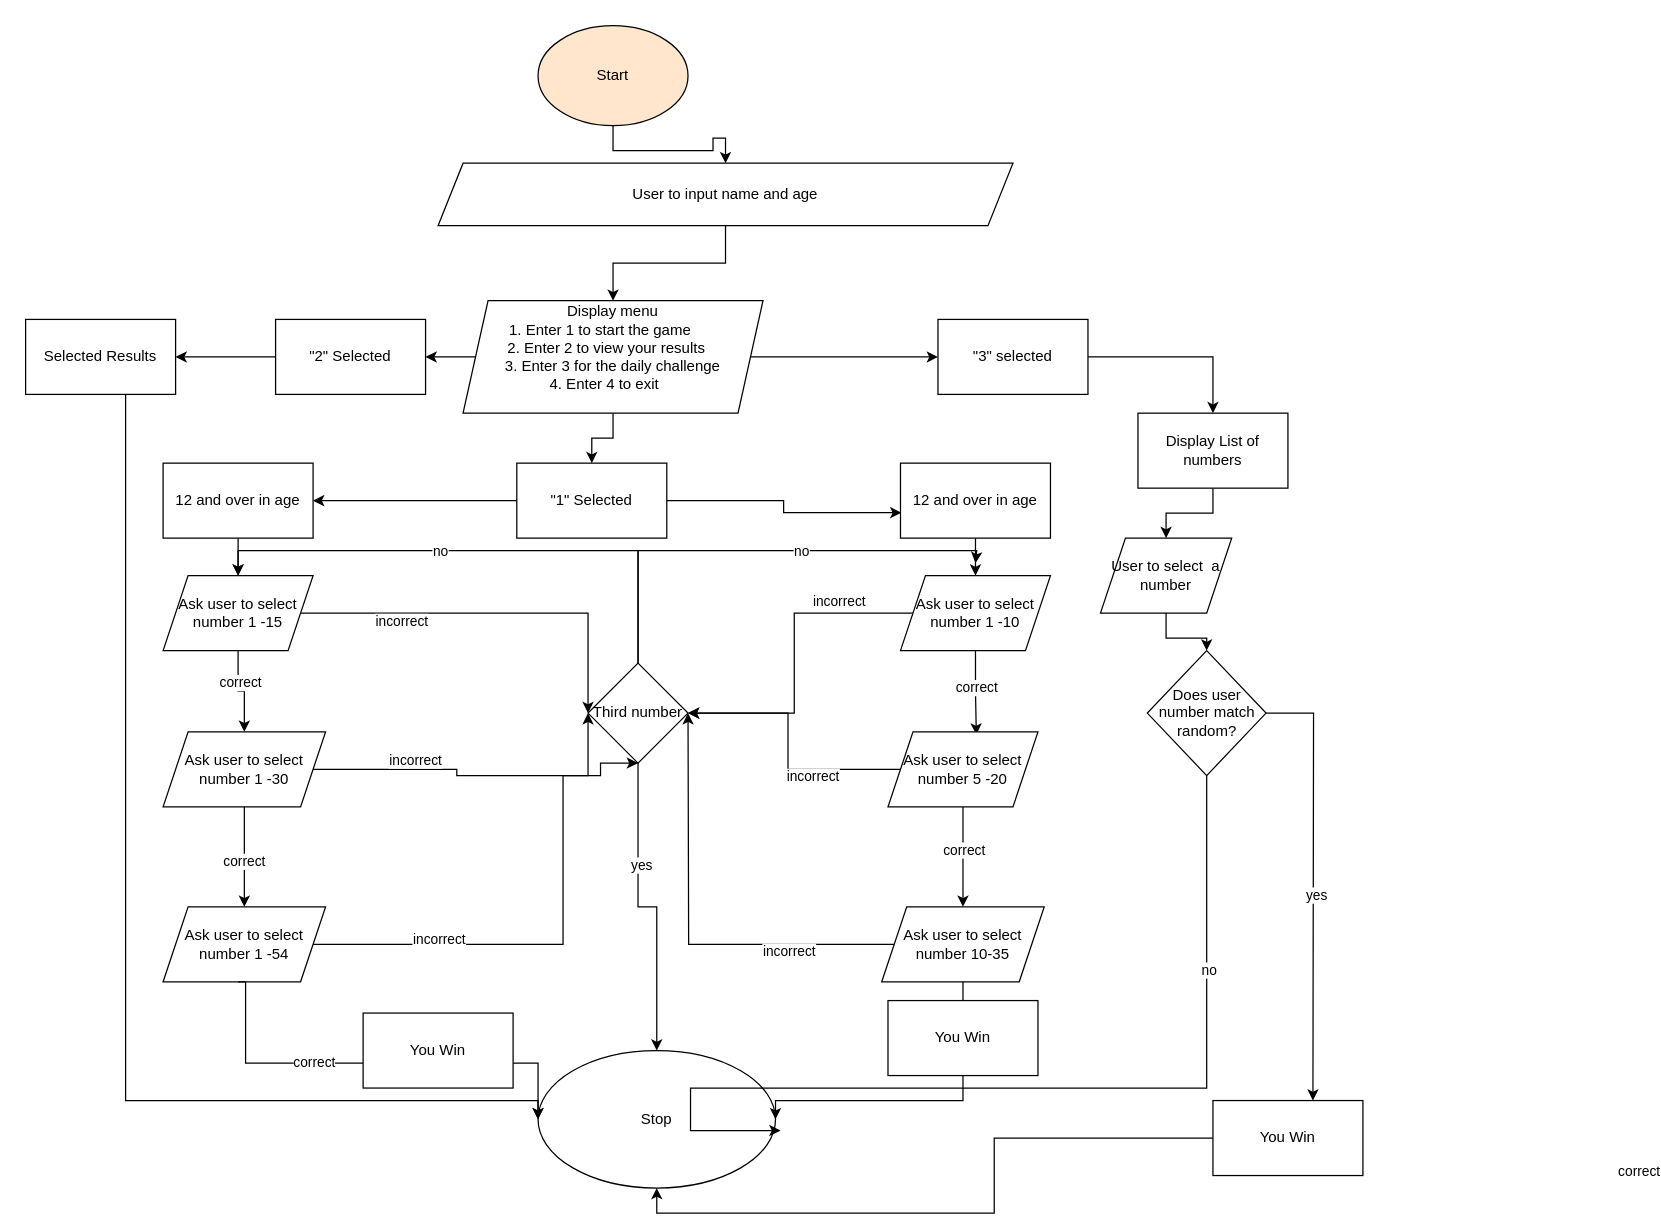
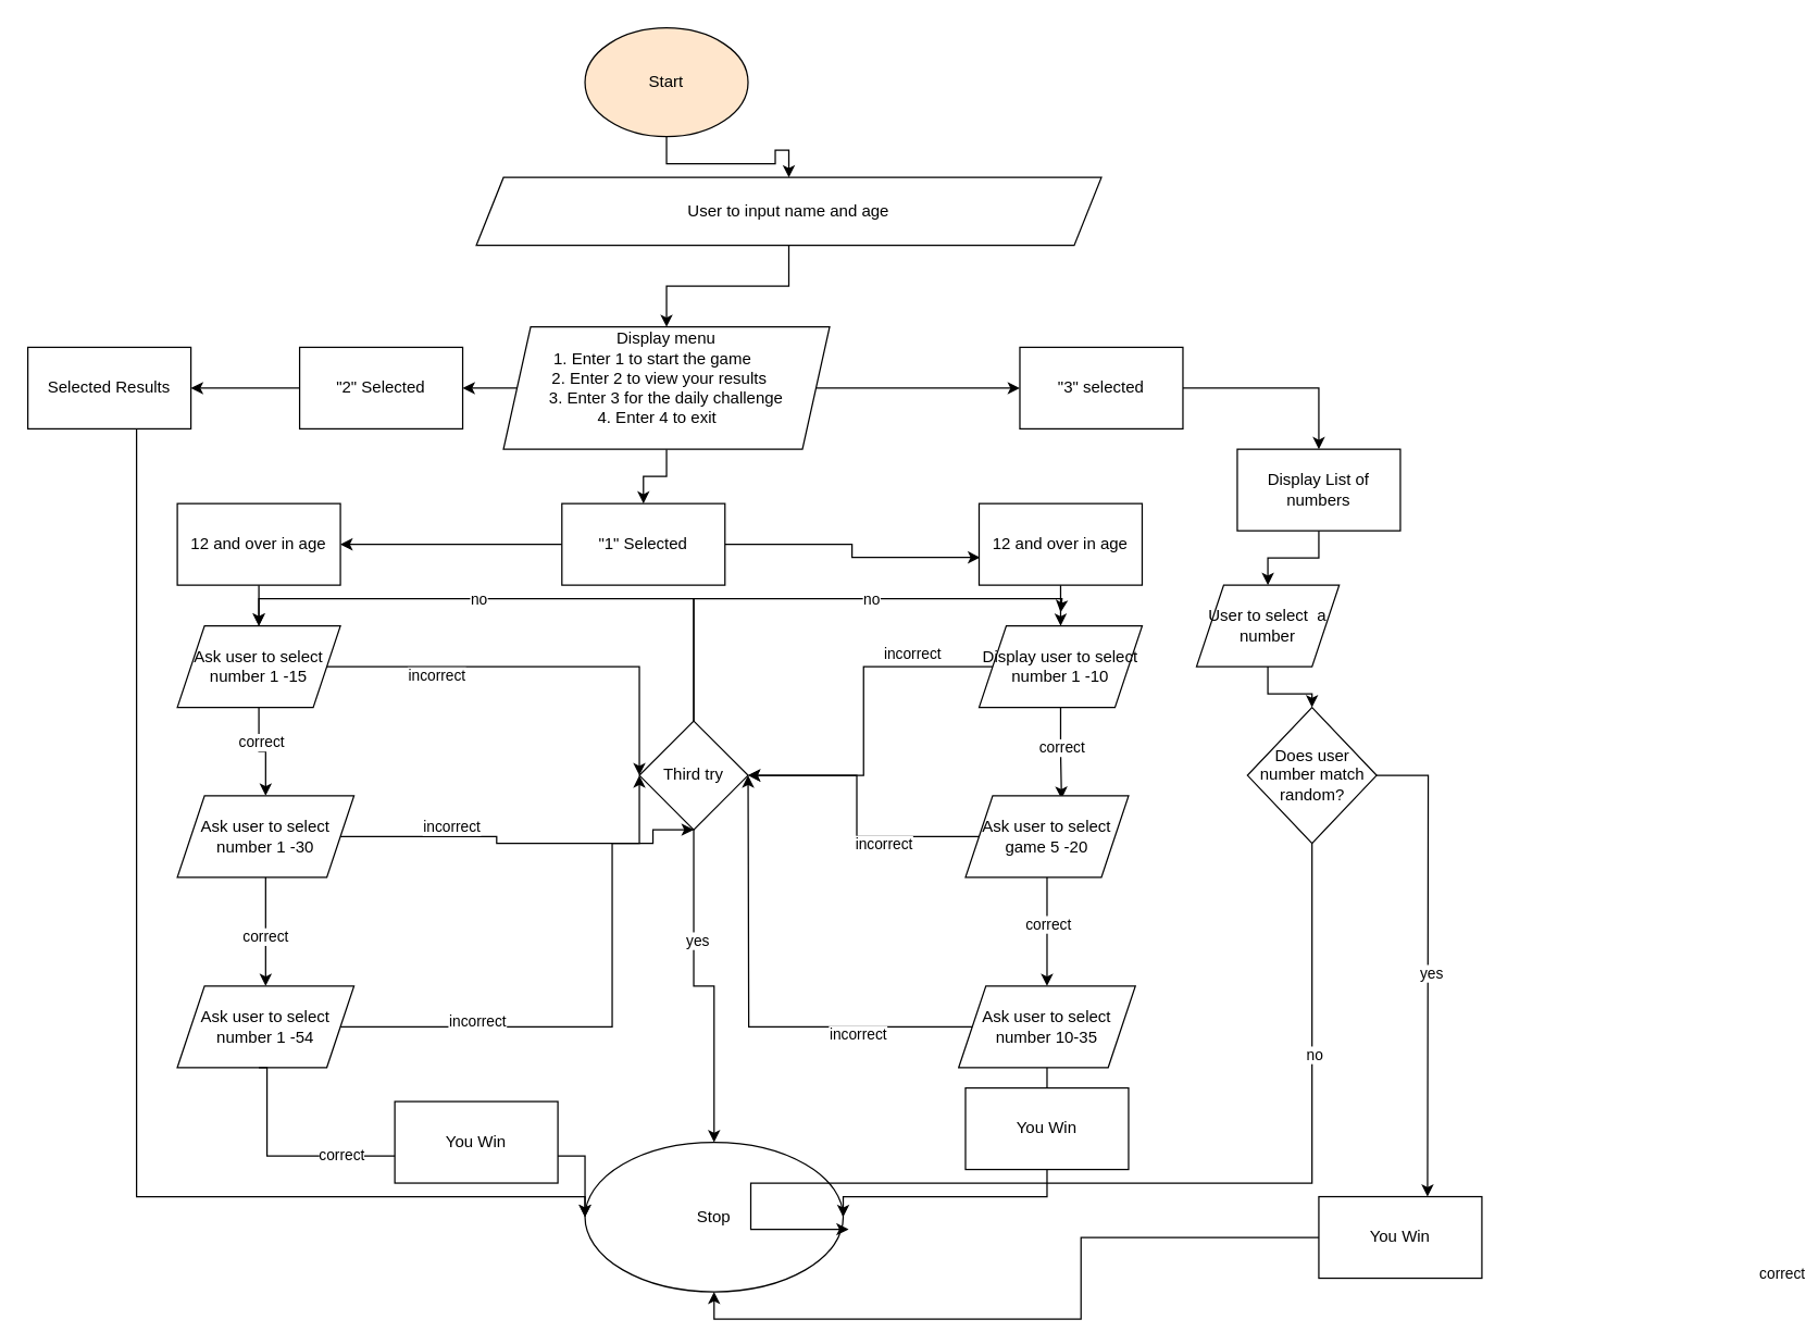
  <mxCell id="0" />
  <mxCell id="1" parent="0" />
  <mxCell id="2" style="edgeStyle=orthogonalEdgeStyle;rounded=0;orthogonalLoop=1;jettySize=auto;html=1;" parent="1" source="3" target="5" edge="1"><mxGeometry relative="1" as="geometry"><mxPoint x="490" y="160" as="targetPoint" /></mxGeometry></mxCell>
  <mxCell id="3" value="Start" style="ellipse;whiteSpace=wrap;html=1;fillColor=#ffe6cc;" parent="1" vertex="1"><mxGeometry x="430" y="20" width="120" height="80" as="geometry" /></mxCell>
  <mxCell id="4" value="" style="edgeStyle=orthogonalEdgeStyle;rounded=0;orthogonalLoop=1;jettySize=auto;html=1;" parent="1" source="5" target="9" edge="1"><mxGeometry relative="1" as="geometry" /></mxCell>
  <mxCell id="5" value="User to input name and age" style="shape=parallelogram;perimeter=parallelogramPerimeter;whiteSpace=wrap;html=1;fixedSize=1;" parent="1" vertex="1"><mxGeometry x="350" y="130" width="460" height="50" as="geometry" /></mxCell>
  <mxCell id="6" value="" style="edgeStyle=orthogonalEdgeStyle;rounded=0;orthogonalLoop=1;jettySize=auto;html=1;" parent="1" source="9" target="12" edge="1"><mxGeometry relative="1" as="geometry" /></mxCell>
  <mxCell id="7" value="" style="edgeStyle=orthogonalEdgeStyle;rounded=0;orthogonalLoop=1;jettySize=auto;html=1;" parent="1" source="9" target="56" edge="1"><mxGeometry relative="1" as="geometry" /></mxCell>
  <mxCell id="8" value="" style="edgeStyle=orthogonalEdgeStyle;rounded=0;orthogonalLoop=1;jettySize=auto;html=1;" parent="1" source="9" target="58" edge="1"><mxGeometry relative="1" as="geometry" /></mxCell>
  <mxCell id="9" value="Display menu&lt;br&gt;&lt;div&gt;1. Enter 1 to start the game&amp;nbsp; &amp;nbsp; &amp;nbsp;&amp;nbsp;&lt;/div&gt;&lt;div&gt;2. Enter 2 to view your results&amp;nbsp; &amp;nbsp;&lt;/div&gt;&lt;div&gt;3. Enter 3 for the daily challenge&lt;/div&gt;&lt;div&gt;4. Enter 4 to exit&amp;nbsp; &amp;nbsp;&amp;nbsp;&lt;/div&gt;&lt;div&gt;&lt;br&gt;&lt;/div&gt;" style="shape=parallelogram;perimeter=parallelogramPerimeter;whiteSpace=wrap;html=1;fixedSize=1;" parent="1" vertex="1"><mxGeometry x="370" y="240" width="240" height="90" as="geometry" /></mxCell>
  <mxCell id="10" value="" style="edgeStyle=orthogonalEdgeStyle;rounded=0;orthogonalLoop=1;jettySize=auto;html=1;" parent="1" source="12" target="14" edge="1"><mxGeometry relative="1" as="geometry" /></mxCell>
  <mxCell id="11" style="edgeStyle=orthogonalEdgeStyle;rounded=0;orthogonalLoop=1;jettySize=auto;html=1;entryX=0.006;entryY=0.66;entryDx=0;entryDy=0;entryPerimeter=0;" parent="1" source="12" target="35" edge="1"><mxGeometry relative="1" as="geometry" /></mxCell>
  <mxCell id="12" value="&quot;1&quot; Selected" style="whiteSpace=wrap;html=1;" parent="1" vertex="1"><mxGeometry x="413" y="370" width="120" height="60" as="geometry" /></mxCell>
  <mxCell id="13" value="" style="edgeStyle=orthogonalEdgeStyle;rounded=0;orthogonalLoop=1;jettySize=auto;html=1;" parent="1" source="14" target="19" edge="1"><mxGeometry relative="1" as="geometry" /></mxCell>
  <mxCell id="14" value="12 and over in age" style="whiteSpace=wrap;html=1;" parent="1" vertex="1"><mxGeometry x="130" y="370" width="120" height="60" as="geometry" /></mxCell>
  <mxCell id="15" value="" style="edgeStyle=orthogonalEdgeStyle;rounded=0;orthogonalLoop=1;jettySize=auto;html=1;" parent="1" source="19" target="25" edge="1"><mxGeometry relative="1" as="geometry"><Array as="points"><mxPoint x="470" y="490" /></Array></mxGeometry></mxCell>
  <mxCell id="16" value="incorrect" style="edgeLabel;html=1;align=center;verticalAlign=middle;resizable=0;points=[];" parent="15" vertex="1" connectable="0"><mxGeometry x="-0.115" y="-1" relative="1" as="geometry"><mxPoint x="293" y="-11" as="offset" /></mxGeometry></mxCell>
  <mxCell id="17" value="" style="edgeStyle=orthogonalEdgeStyle;rounded=0;orthogonalLoop=1;jettySize=auto;html=1;" parent="1" source="19" target="28" edge="1"><mxGeometry relative="1" as="geometry" /></mxCell>
  <mxCell id="18" value="correct" style="edgeLabel;html=1;align=center;verticalAlign=middle;resizable=0;points=[];" parent="17" vertex="1" connectable="0"><mxGeometry x="-0.287" y="1" relative="1" as="geometry"><mxPoint as="offset" /></mxGeometry></mxCell>
  <mxCell id="19" value="Ask user to select number 1 -15" style="shape=parallelogram;perimeter=parallelogramPerimeter;whiteSpace=wrap;html=1;fixedSize=1;" parent="1" vertex="1"><mxGeometry x="130" y="460" width="120" height="60" as="geometry" /></mxCell>
  <mxCell id="20" style="edgeStyle=orthogonalEdgeStyle;rounded=0;orthogonalLoop=1;jettySize=auto;html=1;entryX=0.5;entryY=0;entryDx=0;entryDy=0;" parent="1" source="25" target="19" edge="1"><mxGeometry relative="1" as="geometry"><Array as="points"><mxPoint x="510" y="440" /><mxPoint x="190" y="440" /></Array></mxGeometry></mxCell>
  <mxCell id="21" value="no" style="edgeLabel;html=1;align=center;verticalAlign=middle;resizable=0;points=[];" parent="20" vertex="1" connectable="0"><mxGeometry x="-0.142" relative="1" as="geometry"><mxPoint x="-65" as="offset" /></mxGeometry></mxCell>
  <mxCell id="22" style="edgeStyle=orthogonalEdgeStyle;rounded=0;orthogonalLoop=1;jettySize=auto;html=1;" parent="1" source="25" target="29" edge="1"><mxGeometry relative="1" as="geometry" /></mxCell>
  <mxCell id="23" value="yes" style="edgeLabel;html=1;align=center;verticalAlign=middle;resizable=0;points=[];" parent="22" vertex="1" connectable="0"><mxGeometry x="-0.336" y="2" relative="1" as="geometry"><mxPoint as="offset" /></mxGeometry></mxCell>
  <mxCell id="24" style="edgeStyle=orthogonalEdgeStyle;rounded=0;orthogonalLoop=1;jettySize=auto;html=1;" parent="1" source="25" edge="1"><mxGeometry relative="1" as="geometry"><mxPoint x="780" y="450" as="targetPoint" /><Array as="points"><mxPoint x="510" y="440" /><mxPoint x="781" y="440" /><mxPoint x="781" y="450" /></Array></mxGeometry></mxCell>
- <mxCell id="25" value="Third number" style="rhombus;whiteSpace=wrap;html=1;" parent="1" vertex="1"><mxGeometry x="470" y="530" width="80" height="80" as="geometry" /></mxCell>
+ <mxCell id="25" value="Third try" style="rhombus;whiteSpace=wrap;html=1;" parent="1" vertex="1"><mxGeometry x="470" y="530" width="80" height="80" as="geometry" /></mxCell>
  <mxCell id="26" value="" style="edgeStyle=orthogonalEdgeStyle;rounded=0;orthogonalLoop=1;jettySize=auto;html=1;" parent="1" source="28" target="31" edge="1"><mxGeometry relative="1" as="geometry" /></mxCell>
  <mxCell id="27" style="edgeStyle=orthogonalEdgeStyle;rounded=0;orthogonalLoop=1;jettySize=auto;html=1;entryX=0.5;entryY=1;entryDx=0;entryDy=0;" parent="1" source="28" target="25" edge="1"><mxGeometry relative="1" as="geometry"><Array as="points"><mxPoint x="365" y="615" /><mxPoint x="365" y="620" /><mxPoint x="480" y="620" /><mxPoint x="480" y="610" /></Array></mxGeometry></mxCell>
  <mxCell id="28" value="Ask user to select number 1 -30" style="shape=parallelogram;perimeter=parallelogramPerimeter;whiteSpace=wrap;html=1;fixedSize=1;" parent="1" vertex="1"><mxGeometry x="130" y="585" width="130" height="60" as="geometry" /></mxCell>
  <mxCell id="29" value="Stop" style="ellipse;whiteSpace=wrap;html=1;" parent="1" vertex="1"><mxGeometry x="430" y="840" width="190" height="110" as="geometry" /></mxCell>
  <mxCell id="30" style="edgeStyle=orthogonalEdgeStyle;rounded=0;orthogonalLoop=1;jettySize=auto;html=1;" parent="1" source="31" target="25" edge="1"><mxGeometry relative="1" as="geometry"><mxPoint x="350" y="620" as="targetPoint" /><Array as="points"><mxPoint x="450" y="755" /><mxPoint x="450" y="620" /><mxPoint x="470" y="620" /></Array></mxGeometry></mxCell>
  <mxCell id="31" value="Ask user to select number 1 -54" style="shape=parallelogram;perimeter=parallelogramPerimeter;whiteSpace=wrap;html=1;fixedSize=1;" parent="1" vertex="1"><mxGeometry x="130" y="725" width="130" height="60" as="geometry" /></mxCell>
  <mxCell id="32" value="" style="edgeStyle=orthogonalEdgeStyle;rounded=0;orthogonalLoop=1;jettySize=auto;html=1;entryX=0;entryY=0.5;entryDx=0;entryDy=0;" parent="1" target="29" edge="1"><mxGeometry relative="1" as="geometry"><mxPoint x="190" y="785" as="sourcePoint" /><mxPoint x="195" y="850" as="targetPoint" /><Array as="points"><mxPoint x="196" y="785" /><mxPoint x="196" y="850" /><mxPoint x="430" y="850" /></Array></mxGeometry></mxCell>
  <mxCell id="33" value="correct" style="edgeLabel;html=1;align=center;verticalAlign=middle;resizable=0;points=[];" parent="32" vertex="1" connectable="0"><mxGeometry x="-0.287" y="1" relative="1" as="geometry"><mxPoint as="offset" /></mxGeometry></mxCell>
  <mxCell id="34" style="edgeStyle=orthogonalEdgeStyle;rounded=0;orthogonalLoop=1;jettySize=auto;html=1;exitX=0.5;exitY=1;exitDx=0;exitDy=0;" parent="1" source="35" target="38" edge="1"><mxGeometry relative="1" as="geometry" /></mxCell>
  <mxCell id="35" value="12 and over in age" style="whiteSpace=wrap;html=1;" parent="1" vertex="1"><mxGeometry x="720" y="370" width="120" height="60" as="geometry" /></mxCell>
  <mxCell id="36" style="edgeStyle=orthogonalEdgeStyle;rounded=0;orthogonalLoop=1;jettySize=auto;html=1;entryX=0.589;entryY=0.037;entryDx=0;entryDy=0;entryPerimeter=0;" parent="1" source="38" target="41" edge="1"><mxGeometry relative="1" as="geometry" /></mxCell>
  <mxCell id="37" style="edgeStyle=orthogonalEdgeStyle;rounded=0;orthogonalLoop=1;jettySize=auto;html=1;entryX=1;entryY=0.5;entryDx=0;entryDy=0;" parent="1" source="38" target="25" edge="1"><mxGeometry relative="1" as="geometry" /></mxCell>
- <mxCell id="38" value="Ask user to select number 1 -10" style="shape=parallelogram;perimeter=parallelogramPerimeter;whiteSpace=wrap;html=1;fixedSize=1;" parent="1" vertex="1"><mxGeometry x="720" y="460" width="120" height="60" as="geometry" /></mxCell>
+ <mxCell id="38" value="Display user to select number 1 -10" style="shape=parallelogram;perimeter=parallelogramPerimeter;whiteSpace=wrap;html=1;fixedSize=1;" parent="1" vertex="1"><mxGeometry x="720" y="460" width="120" height="60" as="geometry" /></mxCell>
  <mxCell id="39" style="edgeStyle=orthogonalEdgeStyle;rounded=0;orthogonalLoop=1;jettySize=auto;html=1;entryX=0.5;entryY=0;entryDx=0;entryDy=0;" parent="1" source="41" target="44" edge="1"><mxGeometry relative="1" as="geometry" /></mxCell>
  <mxCell id="40" style="edgeStyle=orthogonalEdgeStyle;rounded=0;orthogonalLoop=1;jettySize=auto;html=1;" parent="1" source="41" target="25" edge="1"><mxGeometry relative="1" as="geometry" /></mxCell>
- <mxCell id="41" value="Ask user to select number 5 -20" style="shape=parallelogram;perimeter=parallelogramPerimeter;whiteSpace=wrap;html=1;fixedSize=1;" parent="1" vertex="1"><mxGeometry x="710" y="585" width="120" height="60" as="geometry" /></mxCell>
+ <mxCell id="41" value="Ask user to select game 5 -20" style="shape=parallelogram;perimeter=parallelogramPerimeter;whiteSpace=wrap;html=1;fixedSize=1;" parent="1" vertex="1"><mxGeometry x="710" y="585" width="120" height="60" as="geometry" /></mxCell>
  <mxCell id="42" style="edgeStyle=orthogonalEdgeStyle;rounded=0;orthogonalLoop=1;jettySize=auto;html=1;entryX=1;entryY=0.5;entryDx=0;entryDy=0;" parent="1" source="44" target="29" edge="1"><mxGeometry relative="1" as="geometry"><Array as="points"><mxPoint x="770" y="880" /></Array></mxGeometry></mxCell>
  <mxCell id="43" style="edgeStyle=orthogonalEdgeStyle;rounded=0;orthogonalLoop=1;jettySize=auto;html=1;" parent="1" source="44" edge="1"><mxGeometry relative="1" as="geometry"><mxPoint x="550" y="570" as="targetPoint" /></mxGeometry></mxCell>
  <mxCell id="44" value="Ask user to select number 10-35" style="shape=parallelogram;perimeter=parallelogramPerimeter;whiteSpace=wrap;html=1;fixedSize=1;" parent="1" vertex="1"><mxGeometry x="705" y="725" width="130" height="60" as="geometry" /></mxCell>
  <mxCell id="45" value="incorrect" style="edgeLabel;html=1;align=center;verticalAlign=middle;resizable=0;points=[];" parent="1" vertex="1" connectable="0"><mxGeometry x="830.003" y="785" as="geometry"><mxPoint x="-499" y="-178" as="offset" /></mxGeometry></mxCell>
  <mxCell id="46" value="incorrect" style="edgeLabel;html=1;align=center;verticalAlign=middle;resizable=0;points=[];" parent="1" vertex="1" connectable="0"><mxGeometry x="610.143" y="790" as="geometry"><mxPoint x="-290" y="-294" as="offset" /></mxGeometry></mxCell>
  <mxCell id="47" value="incorrect" style="edgeLabel;html=1;align=center;verticalAlign=middle;resizable=0;points=[];" parent="1" vertex="1" connectable="0"><mxGeometry x="350.037" y="750" as="geometry" /></mxCell>
  <mxCell id="48" value="incorrect" style="edgeLabel;html=1;align=center;verticalAlign=middle;resizable=0;points=[];" parent="1" vertex="1" connectable="0"><mxGeometry x="649.997" y="620" as="geometry" /></mxCell>
  <mxCell id="49" value="incorrect" style="edgeLabel;html=1;align=center;verticalAlign=middle;resizable=0;points=[];" parent="1" vertex="1" connectable="0"><mxGeometry x="370.037" y="770" as="geometry"><mxPoint x="260" y="-10" as="offset" /></mxGeometry></mxCell>
  <mxCell id="50" value="correct" style="edgeLabel;html=1;align=center;verticalAlign=middle;resizable=0;points=[];" parent="1" vertex="1" connectable="0"><mxGeometry x="201" y="555.185" as="geometry"><mxPoint x="-7" y="133" as="offset" /></mxGeometry></mxCell>
  <mxCell id="51" value="correct" style="edgeLabel;html=1;align=center;verticalAlign=middle;resizable=0;points=[];" parent="1" vertex="1" connectable="0"><mxGeometry x="780" y="549.995" as="geometry" /></mxCell>
  <mxCell id="52" value="correct" style="edgeLabel;html=1;align=center;verticalAlign=middle;resizable=0;points=[];" parent="1" vertex="1" connectable="0"><mxGeometry x="770" y="679.995" as="geometry" /></mxCell>
  <mxCell id="53" value="correct" style="edgeLabel;html=1;align=center;verticalAlign=middle;resizable=0;points=[];" parent="1" vertex="1" connectable="0"><mxGeometry x="231" y="585.185" as="geometry"><mxPoint x="1079" y="351" as="offset" /></mxGeometry></mxCell>
  <mxCell id="54" value="no" style="edgeLabel;html=1;align=center;verticalAlign=middle;resizable=0;points=[];" parent="1" vertex="1" connectable="0"><mxGeometry x="360.556" y="450" as="geometry"><mxPoint x="280" y="-10" as="offset" /></mxGeometry></mxCell>
  <mxCell id="55" value="" style="edgeStyle=orthogonalEdgeStyle;rounded=0;orthogonalLoop=1;jettySize=auto;html=1;" parent="1" source="56" target="62" edge="1"><mxGeometry relative="1" as="geometry" /></mxCell>
  <mxCell id="56" value="&quot;3&quot; selected" style="whiteSpace=wrap;html=1;" parent="1" vertex="1"><mxGeometry x="750" y="255" width="120" height="60" as="geometry" /></mxCell>
  <mxCell id="57" value="" style="edgeStyle=orthogonalEdgeStyle;rounded=0;orthogonalLoop=1;jettySize=auto;html=1;" parent="1" source="58" target="60" edge="1"><mxGeometry relative="1" as="geometry" /></mxCell>
  <mxCell id="58" value="&quot;2&quot; Selected" style="whiteSpace=wrap;html=1;" parent="1" vertex="1"><mxGeometry x="220" y="255" width="120" height="60" as="geometry" /></mxCell>
  <mxCell id="59" style="edgeStyle=orthogonalEdgeStyle;rounded=0;orthogonalLoop=1;jettySize=auto;html=1;entryX=0;entryY=0.5;entryDx=0;entryDy=0;" parent="1" source="60" target="29" edge="1"><mxGeometry relative="1" as="geometry"><Array as="points"><mxPoint x="100" y="880" /></Array></mxGeometry></mxCell>
  <mxCell id="60" value="Selected Results" style="whiteSpace=wrap;html=1;" parent="1" vertex="1"><mxGeometry x="20" y="255" width="120" height="60" as="geometry" /></mxCell>
  <mxCell id="61" value="" style="edgeStyle=orthogonalEdgeStyle;rounded=0;orthogonalLoop=1;jettySize=auto;html=1;" parent="1" source="62" target="64" edge="1"><mxGeometry relative="1" as="geometry" /></mxCell>
  <mxCell id="62" value="Display List of numbers" style="whiteSpace=wrap;html=1;" parent="1" vertex="1"><mxGeometry x="910" y="330" width="120" height="60" as="geometry" /></mxCell>
  <mxCell id="63" style="edgeStyle=orthogonalEdgeStyle;rounded=0;orthogonalLoop=1;jettySize=auto;html=1;entryX=0.5;entryY=0;entryDx=0;entryDy=0;" parent="1" source="64" target="69" edge="1"><mxGeometry relative="1" as="geometry" /></mxCell>
  <mxCell id="64" value="User to select&amp;nbsp; a number" style="shape=parallelogram;perimeter=parallelogramPerimeter;whiteSpace=wrap;html=1;fixedSize=1;" parent="1" vertex="1"><mxGeometry x="880" y="430" width="105" height="60" as="geometry" /></mxCell>
  <mxCell id="65" style="edgeStyle=orthogonalEdgeStyle;rounded=0;orthogonalLoop=1;jettySize=auto;html=1;entryX=1.021;entryY=0.582;entryDx=0;entryDy=0;entryPerimeter=0;" parent="1" source="69" target="29" edge="1"><mxGeometry relative="1" as="geometry"><Array as="points"><mxPoint x="965" y="870" /><mxPoint x="552" y="870" /></Array></mxGeometry></mxCell>
  <mxCell id="66" value="no" style="edgeLabel;html=1;align=center;verticalAlign=middle;resizable=0;points=[];" parent="65" vertex="1" connectable="0"><mxGeometry x="-0.597" y="1" relative="1" as="geometry"><mxPoint as="offset" /></mxGeometry></mxCell>
  <mxCell id="67" style="edgeStyle=orthogonalEdgeStyle;rounded=0;orthogonalLoop=1;jettySize=auto;html=1;" parent="1" source="69" edge="1"><mxGeometry relative="1" as="geometry"><mxPoint x="1050" y="880" as="targetPoint" /></mxGeometry></mxCell>
  <mxCell id="68" value="yes" style="edgeLabel;html=1;align=center;verticalAlign=middle;resizable=0;points=[];" parent="67" vertex="1" connectable="0"><mxGeometry x="0.05" y="2" relative="1" as="geometry"><mxPoint as="offset" /></mxGeometry></mxCell>
  <mxCell id="69" value="Does user number match random?" style="rhombus;whiteSpace=wrap;html=1;" parent="1" vertex="1"><mxGeometry x="917.5" y="520" width="95" height="100" as="geometry" /></mxCell>
  <mxCell id="70" style="edgeStyle=orthogonalEdgeStyle;rounded=0;orthogonalLoop=1;jettySize=auto;html=1;entryX=0.5;entryY=1;entryDx=0;entryDy=0;" parent="1" source="71" target="29" edge="1"><mxGeometry relative="1" as="geometry" /></mxCell>
  <mxCell id="71" value="You Win" style="rounded=0;whiteSpace=wrap;html=1;" parent="1" vertex="1"><mxGeometry x="970" y="880" width="120" height="60" as="geometry" /></mxCell>
  <mxCell id="72" value="You Win" style="rounded=0;whiteSpace=wrap;html=1;" parent="1" vertex="1"><mxGeometry x="710" y="800" width="120" height="60" as="geometry" /></mxCell>
  <mxCell id="73" value="You Win" style="rounded=0;whiteSpace=wrap;html=1;" parent="1" vertex="1"><mxGeometry x="290.04" y="810" width="120" height="60" as="geometry" /></mxCell>
